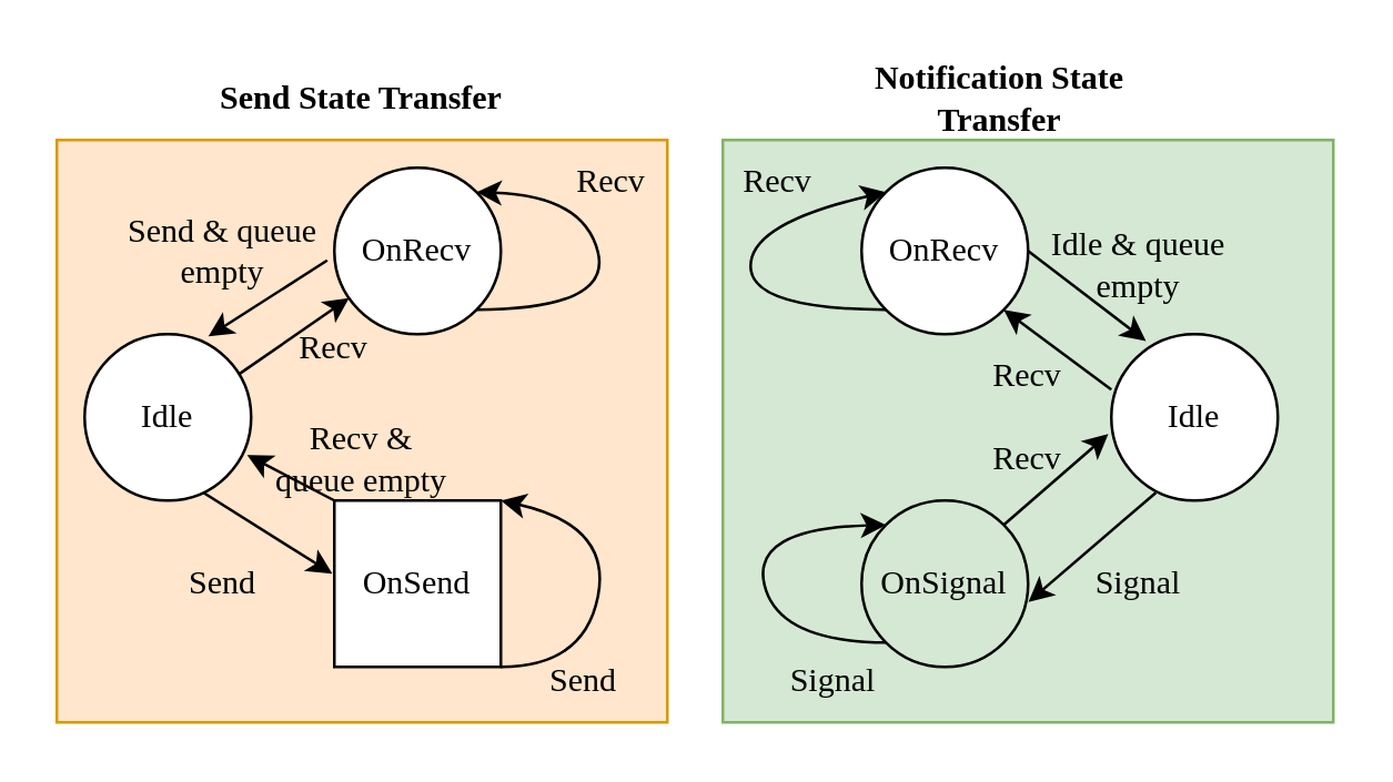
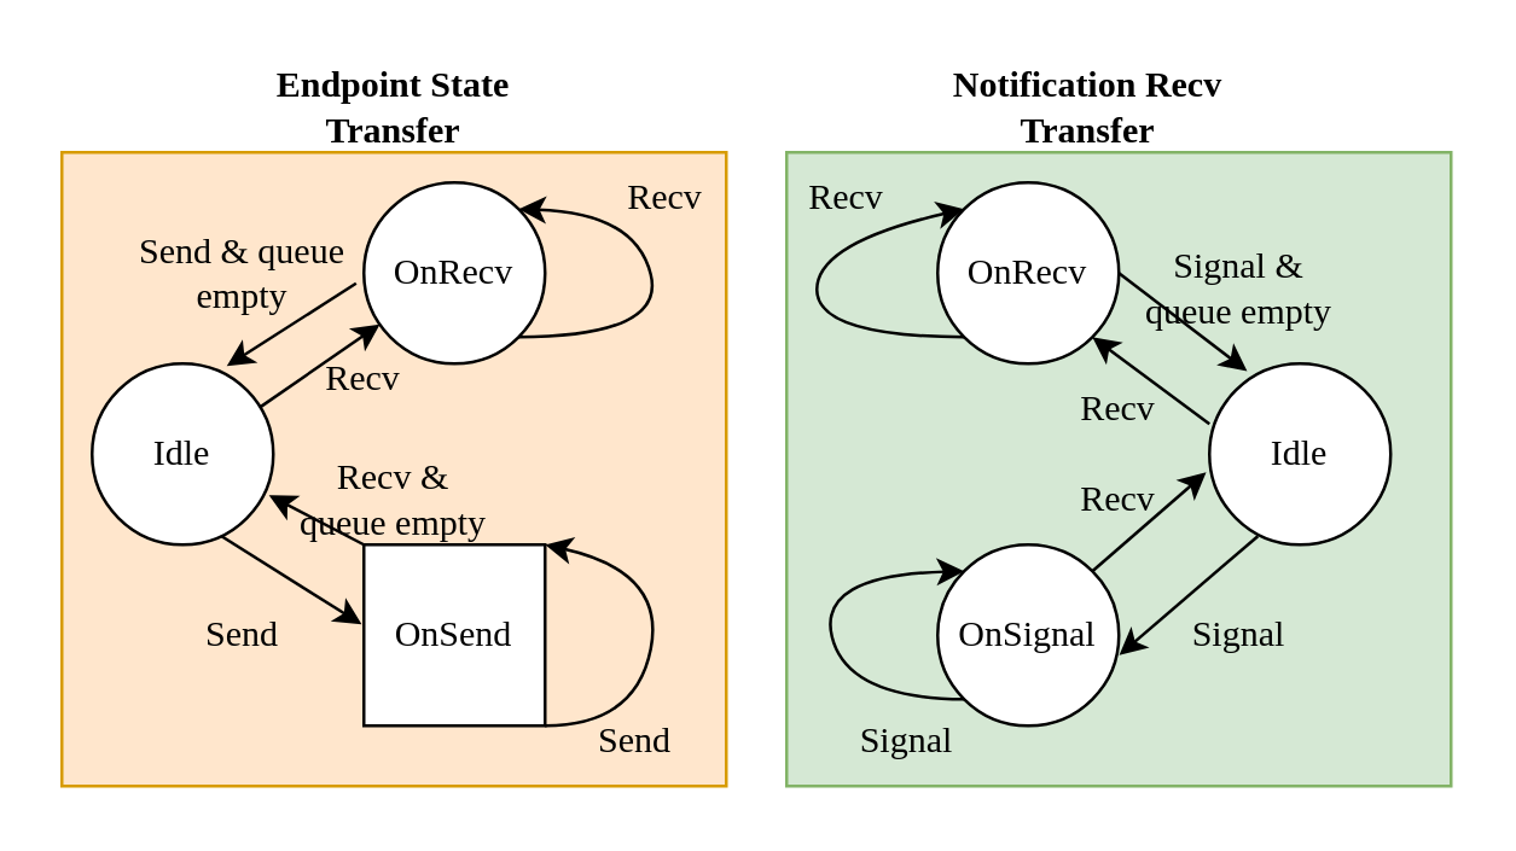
  <mxCell id="0" />
  <mxCell id="1" parent="0" />
  <mxCell id="2" value="" style="rounded=0;whiteSpace=wrap;html=1;fillColor=#d5e8d4;strokeColor=#82b366;" vertex="1" parent="1"><mxGeometry x="260" y="50" width="220" height="210" as="geometry" /></mxCell>
  <mxCell id="3" value="" style="rounded=0;whiteSpace=wrap;html=1;fillColor=#ffe6cc;strokeColor=#d79b00;" vertex="1" parent="1"><mxGeometry x="20" y="50" width="220" height="210" as="geometry" /></mxCell>
  <mxCell id="4" value="&lt;font face=&quot;Times New Roman&quot;&gt;Idle&lt;/font&gt;" style="ellipse;whiteSpace=wrap;html=1;aspect=fixed;" vertex="1" parent="1"><mxGeometry x="30" y="120" width="60" height="60" as="geometry" /></mxCell>
  <mxCell id="5" value="&lt;font face=&quot;Times New Roman&quot;&gt;OnRecv&lt;/font&gt;" style="ellipse;whiteSpace=wrap;html=1;aspect=fixed;" vertex="1" parent="1"><mxGeometry x="120" y="60" width="60" height="60" as="geometry" /></mxCell>
  <mxCell id="6" value="&lt;font face=&quot;Times New Roman&quot;&gt;OnSend&lt;/font&gt;" style="whiteSpace=wrap;html=1;aspect=fixed;rounded=0;" vertex="1" parent="1"><mxGeometry x="120" y="180" width="60" height="60" as="geometry" /></mxCell>
  <mxCell id="7" value="&lt;font face=&quot;Times New Roman&quot;&gt;Idle&lt;/font&gt;" style="ellipse;whiteSpace=wrap;html=1;aspect=fixed;" vertex="1" parent="1"><mxGeometry x="400" y="120" width="60" height="60" as="geometry" /></mxCell>
  <mxCell id="8" value="&lt;font face=&quot;Times New Roman&quot;&gt;OnRecv&lt;/font&gt;" style="ellipse;whiteSpace=wrap;html=1;aspect=fixed;" vertex="1" parent="1"><mxGeometry x="310" y="60" width="60" height="60" as="geometry" /></mxCell>
- <mxCell id="9" value="&lt;font face=&quot;Times New Roman&quot;&gt;OnSignal&lt;/font&gt;" style="ellipse;whiteSpace=wrap;html=1;aspect=fixed;fillColor=#d5e8d4;" vertex="1" parent="1"><mxGeometry x="310" y="180" width="60" height="60" as="geometry" /></mxCell>
+ <mxCell id="9" value="&lt;font face=&quot;Times New Roman&quot;&gt;OnSignal&lt;/font&gt;" style="ellipse;whiteSpace=wrap;html=1;aspect=fixed;" vertex="1" parent="1"><mxGeometry x="310" y="180" width="60" height="60" as="geometry" /></mxCell>
  <mxCell id="10" value="" style="endArrow=classic;html=1;rounded=0;exitX=0.929;exitY=0.239;exitDx=0;exitDy=0;exitPerimeter=0;" edge="1" parent="1" source="4" target="5"><mxGeometry width="50" height="50" relative="1" as="geometry"><mxPoint x="81" y="129" as="sourcePoint" /><mxPoint x="30" y="230" as="targetPoint" /></mxGeometry></mxCell>
  <mxCell id="11" value="" style="endArrow=classic;html=1;rounded=0;entryX=-0.012;entryY=0.44;entryDx=0;entryDy=0;exitX=0.712;exitY=0.952;exitDx=0;exitDy=0;entryPerimeter=0;exitPerimeter=0;" edge="1" parent="1" source="4" target="6"><mxGeometry width="50" height="50" relative="1" as="geometry"><mxPoint x="60" y="180" as="sourcePoint" /><mxPoint x="70" y="240" as="targetPoint" /></mxGeometry></mxCell>
  <mxCell id="12" value="&lt;font face=&quot;Times New Roman&quot;&gt;Recv &amp;amp; queue empty&lt;/font&gt;" style="text;html=1;align=center;verticalAlign=middle;whiteSpace=wrap;rounded=0;" vertex="1" parent="1"><mxGeometry x="95" y="150" width="70" height="30" as="geometry" /></mxCell>
  <mxCell id="13" value="&lt;font face=&quot;Times New Roman&quot;&gt;Send&lt;/font&gt;" style="text;html=1;align=center;verticalAlign=middle;whiteSpace=wrap;rounded=0;" vertex="1" parent="1"><mxGeometry x="50" y="195" width="60" height="30" as="geometry" /></mxCell>
  <mxCell id="14" value="" style="curved=1;endArrow=classic;html=1;rounded=0;exitX=1;exitY=1;exitDx=0;exitDy=0;entryX=1;entryY=0;entryDx=0;entryDy=0;" edge="1" parent="1" source="6" target="6"><mxGeometry width="50" height="50" relative="1" as="geometry"><mxPoint x="240" y="220" as="sourcePoint" /><mxPoint x="290" y="170" as="targetPoint" /><Array as="points"><mxPoint x="210" y="240" /><mxPoint x="220" y="189" /></Array></mxGeometry></mxCell>
  <mxCell id="15" value="" style="curved=1;endArrow=classic;html=1;rounded=0;exitX=1;exitY=1;exitDx=0;exitDy=0;entryX=1;entryY=0;entryDx=0;entryDy=0;" edge="1" parent="1" source="5" target="5"><mxGeometry width="50" height="50" relative="1" as="geometry"><mxPoint x="181" y="111" as="sourcePoint" /><mxPoint x="181" y="69" as="targetPoint" /><Array as="points"><mxPoint x="220" y="111" /><mxPoint x="210" y="70" /></Array></mxGeometry></mxCell>
  <mxCell id="16" value="&lt;font face=&quot;Times New Roman&quot;&gt;Send&lt;/font&gt;" style="text;html=1;align=center;verticalAlign=middle;whiteSpace=wrap;rounded=0;" vertex="1" parent="1"><mxGeometry x="180" y="230" width="60" height="30" as="geometry" /></mxCell>
  <mxCell id="17" value="&lt;font face=&quot;Times New Roman&quot;&gt;Recv&lt;/font&gt;" style="text;html=1;align=center;verticalAlign=middle;whiteSpace=wrap;rounded=0;" vertex="1" parent="1"><mxGeometry x="190" y="50" width="60" height="30" as="geometry" /></mxCell>
  <mxCell id="18" value="" style="endArrow=classic;html=1;rounded=0;exitX=0;exitY=0;exitDx=0;exitDy=0;entryX=0.976;entryY=0.727;entryDx=0;entryDy=0;entryPerimeter=0;" edge="1" parent="1" source="6" target="4"><mxGeometry width="50" height="50" relative="1" as="geometry"><mxPoint x="91" y="181" as="sourcePoint" /><mxPoint x="90" y="160" as="targetPoint" /></mxGeometry></mxCell>
  <mxCell id="19" value="&lt;font face=&quot;Times New Roman&quot;&gt;Send &amp;amp; queue empty&lt;/font&gt;" style="text;html=1;align=center;verticalAlign=middle;whiteSpace=wrap;rounded=0;" vertex="1" parent="1"><mxGeometry x="45" y="75" width="70" height="30" as="geometry" /></mxCell>
  <mxCell id="20" value="" style="endArrow=classic;html=1;rounded=0;exitX=-0.043;exitY=0.557;exitDx=0;exitDy=0;exitPerimeter=0;entryX=0.743;entryY=0.014;entryDx=0;entryDy=0;entryPerimeter=0;" edge="1" parent="1" source="5" target="4"><mxGeometry width="50" height="50" relative="1" as="geometry"><mxPoint x="91" y="139" as="sourcePoint" /><mxPoint x="134" y="115" as="targetPoint" /></mxGeometry></mxCell>
  <mxCell id="21" value="&lt;font face=&quot;Times New Roman&quot;&gt;Recv&lt;/font&gt;" style="text;html=1;align=center;verticalAlign=middle;whiteSpace=wrap;rounded=0;" vertex="1" parent="1"><mxGeometry x="90" y="110" width="60" height="30" as="geometry" /></mxCell>
  <mxCell id="22" value="" style="curved=1;endArrow=classic;html=1;rounded=0;exitX=0;exitY=1;exitDx=0;exitDy=0;entryX=0;entryY=0;entryDx=0;entryDy=0;" edge="1" parent="1" source="9" target="9"><mxGeometry width="50" height="50" relative="1" as="geometry"><mxPoint x="250" y="195" as="sourcePoint" /><mxPoint x="250" y="153" as="targetPoint" /><Array as="points"><mxPoint x="280" y="231" /><mxPoint x="270" y="190" /></Array></mxGeometry></mxCell>
  <mxCell id="23" value="&lt;font face=&quot;Times New Roman&quot;&gt;Signal&lt;/font&gt;" style="text;html=1;align=center;verticalAlign=middle;whiteSpace=wrap;rounded=0;" vertex="1" parent="1"><mxGeometry x="270" y="230" width="60" height="30" as="geometry" /></mxCell>
  <mxCell id="24" value="" style="endArrow=classic;html=1;rounded=0;exitX=0.267;exitY=0.953;exitDx=0;exitDy=0;entryX=1.002;entryY=0.61;entryDx=0;entryDy=0;entryPerimeter=0;exitPerimeter=0;" edge="1" parent="1" source="7" target="9"><mxGeometry width="50" height="50" relative="1" as="geometry"><mxPoint x="330" y="280" as="sourcePoint" /><mxPoint x="380" y="230" as="targetPoint" /></mxGeometry></mxCell>
  <mxCell id="25" value="" style="endArrow=classic;html=1;rounded=0;exitX=1;exitY=0;exitDx=0;exitDy=0;entryX=-0.018;entryY=0.6;entryDx=0;entryDy=0;entryPerimeter=0;" edge="1" parent="1" source="9" target="7"><mxGeometry width="50" height="50" relative="1" as="geometry"><mxPoint x="426" y="187" as="sourcePoint" /><mxPoint x="380" y="227" as="targetPoint" /></mxGeometry></mxCell>
  <mxCell id="26" value="&lt;font face=&quot;Times New Roman&quot;&gt;Signal&lt;/font&gt;" style="text;html=1;align=center;verticalAlign=middle;whiteSpace=wrap;rounded=0;" vertex="1" parent="1"><mxGeometry x="380" y="195" width="60" height="30" as="geometry" /></mxCell>
  <mxCell id="27" value="&lt;font face=&quot;Times New Roman&quot;&gt;Recv&lt;/font&gt;" style="text;html=1;align=center;verticalAlign=middle;whiteSpace=wrap;rounded=0;" vertex="1" parent="1"><mxGeometry x="340" y="150" width="60" height="30" as="geometry" /></mxCell>
  <mxCell id="28" value="" style="endArrow=classic;html=1;rounded=0;exitX=0;exitY=0.333;exitDx=0;exitDy=0;exitPerimeter=0;entryX=1;entryY=1;entryDx=0;entryDy=0;" edge="1" parent="1" source="7" target="8"><mxGeometry width="50" height="50" relative="1" as="geometry"><mxPoint x="380" y="110" as="sourcePoint" /><mxPoint x="430" y="60" as="targetPoint" /></mxGeometry></mxCell>
  <mxCell id="29" value="" style="endArrow=classic;html=1;rounded=0;exitX=1;exitY=0.5;exitDx=0;exitDy=0;entryX=0.208;entryY=0.041;entryDx=0;entryDy=0;entryPerimeter=0;" edge="1" parent="1" source="8" target="7"><mxGeometry width="50" height="50" relative="1" as="geometry"><mxPoint x="410" y="150" as="sourcePoint" /><mxPoint x="371" y="121" as="targetPoint" /></mxGeometry></mxCell>
  <mxCell id="30" value="" style="curved=1;endArrow=classic;html=1;rounded=0;exitX=0;exitY=1;exitDx=0;exitDy=0;entryX=0;entryY=0;entryDx=0;entryDy=0;" edge="1" parent="1" source="8" target="8"><mxGeometry width="50" height="50" relative="1" as="geometry"><mxPoint x="309" y="111" as="sourcePoint" /><mxPoint x="309" y="69" as="targetPoint" /><Array as="points"><mxPoint x="270" y="111" /><mxPoint x="270" y="80" /></Array></mxGeometry></mxCell>
  <mxCell id="31" value="&lt;font face=&quot;Times New Roman&quot;&gt;Recv&lt;/font&gt;" style="text;html=1;align=center;verticalAlign=middle;whiteSpace=wrap;rounded=0;" vertex="1" parent="1"><mxGeometry x="250" y="50" width="60" height="30" as="geometry" /></mxCell>
  <mxCell id="32" value="&lt;font face=&quot;Times New Roman&quot;&gt;Recv&lt;/font&gt;" style="text;html=1;align=center;verticalAlign=middle;whiteSpace=wrap;rounded=0;" vertex="1" parent="1"><mxGeometry x="340" y="120" width="60" height="30" as="geometry" /></mxCell>
- <mxCell id="33" value="&lt;font face=&quot;Times New Roman&quot;&gt;Idle &amp;amp; queue empty&lt;/font&gt;" style="text;html=1;align=center;verticalAlign=middle;whiteSpace=wrap;rounded=0;" vertex="1" parent="1"><mxGeometry x="375" y="80" width="70" height="30" as="geometry" /></mxCell>
- <mxCell id="34" value="&lt;font face=&quot;Times New Roman&quot;&gt;&lt;b&gt;Send State Transfer&lt;/b&gt;&lt;/font&gt;" style="text;html=1;align=center;verticalAlign=middle;whiteSpace=wrap;rounded=0;" vertex="1" parent="1"><mxGeometry x="70" y="20" width="120" height="30" as="geometry" /></mxCell>
- <mxCell id="35" value="&lt;font face=&quot;Times New Roman&quot;&gt;&lt;b&gt;Notification State Transfer&lt;/b&gt;&lt;/font&gt;" style="text;html=1;align=center;verticalAlign=middle;whiteSpace=wrap;rounded=0;" vertex="1" parent="1"><mxGeometry x="300" y="20" width="120" height="30" as="geometry" /></mxCell>
+ <mxCell id="33" value="&lt;font face=&quot;Times New Roman&quot;&gt;Signal &amp;amp; queue empty&lt;/font&gt;" style="text;html=1;align=center;verticalAlign=middle;whiteSpace=wrap;rounded=0;" vertex="1" parent="1"><mxGeometry x="375" y="80" width="70" height="30" as="geometry" /></mxCell>
+ <mxCell id="34" value="&lt;font face=&quot;Times New Roman&quot;&gt;&lt;b&gt;Endpoint State Transfer&lt;/b&gt;&lt;/font&gt;" style="text;html=1;align=center;verticalAlign=middle;whiteSpace=wrap;rounded=0;" vertex="1" parent="1"><mxGeometry x="70" y="20" width="120" height="30" as="geometry" /></mxCell>
+ <mxCell id="35" value="&lt;font face=&quot;Times New Roman&quot;&gt;&lt;b&gt;Notification Recv Transfer&lt;/b&gt;&lt;/font&gt;" style="text;html=1;align=center;verticalAlign=middle;whiteSpace=wrap;rounded=0;" vertex="1" parent="1"><mxGeometry x="300" y="20" width="120" height="30" as="geometry" /></mxCell>
